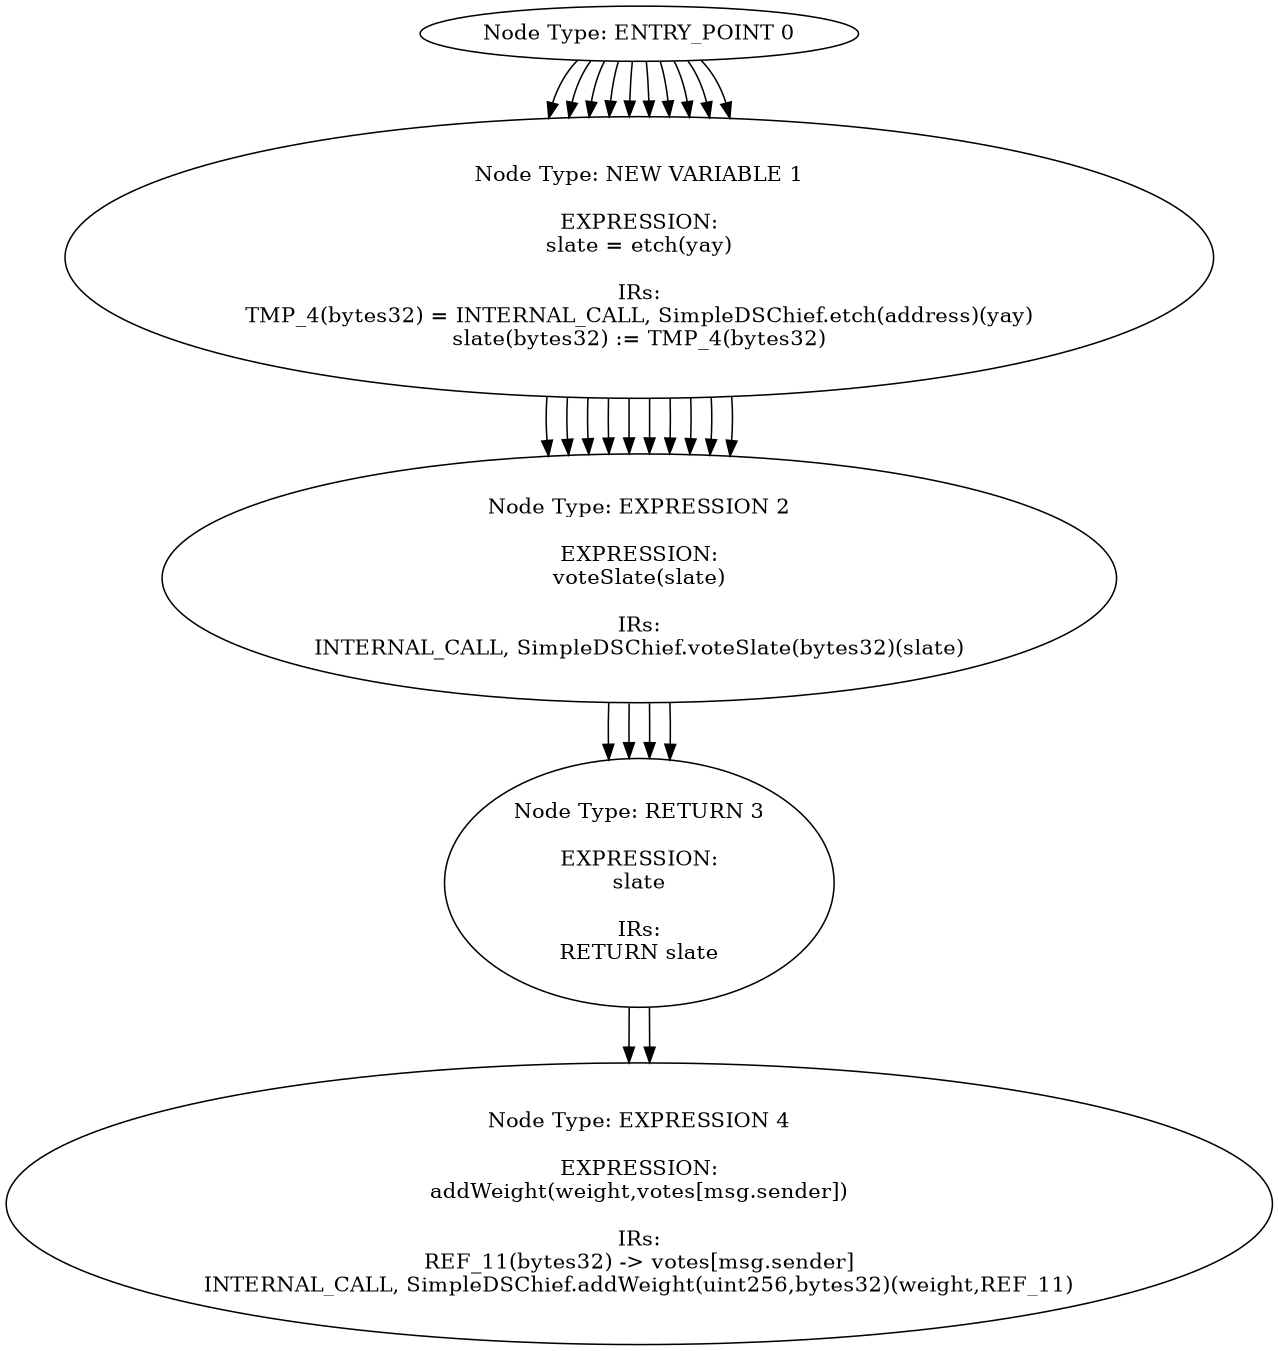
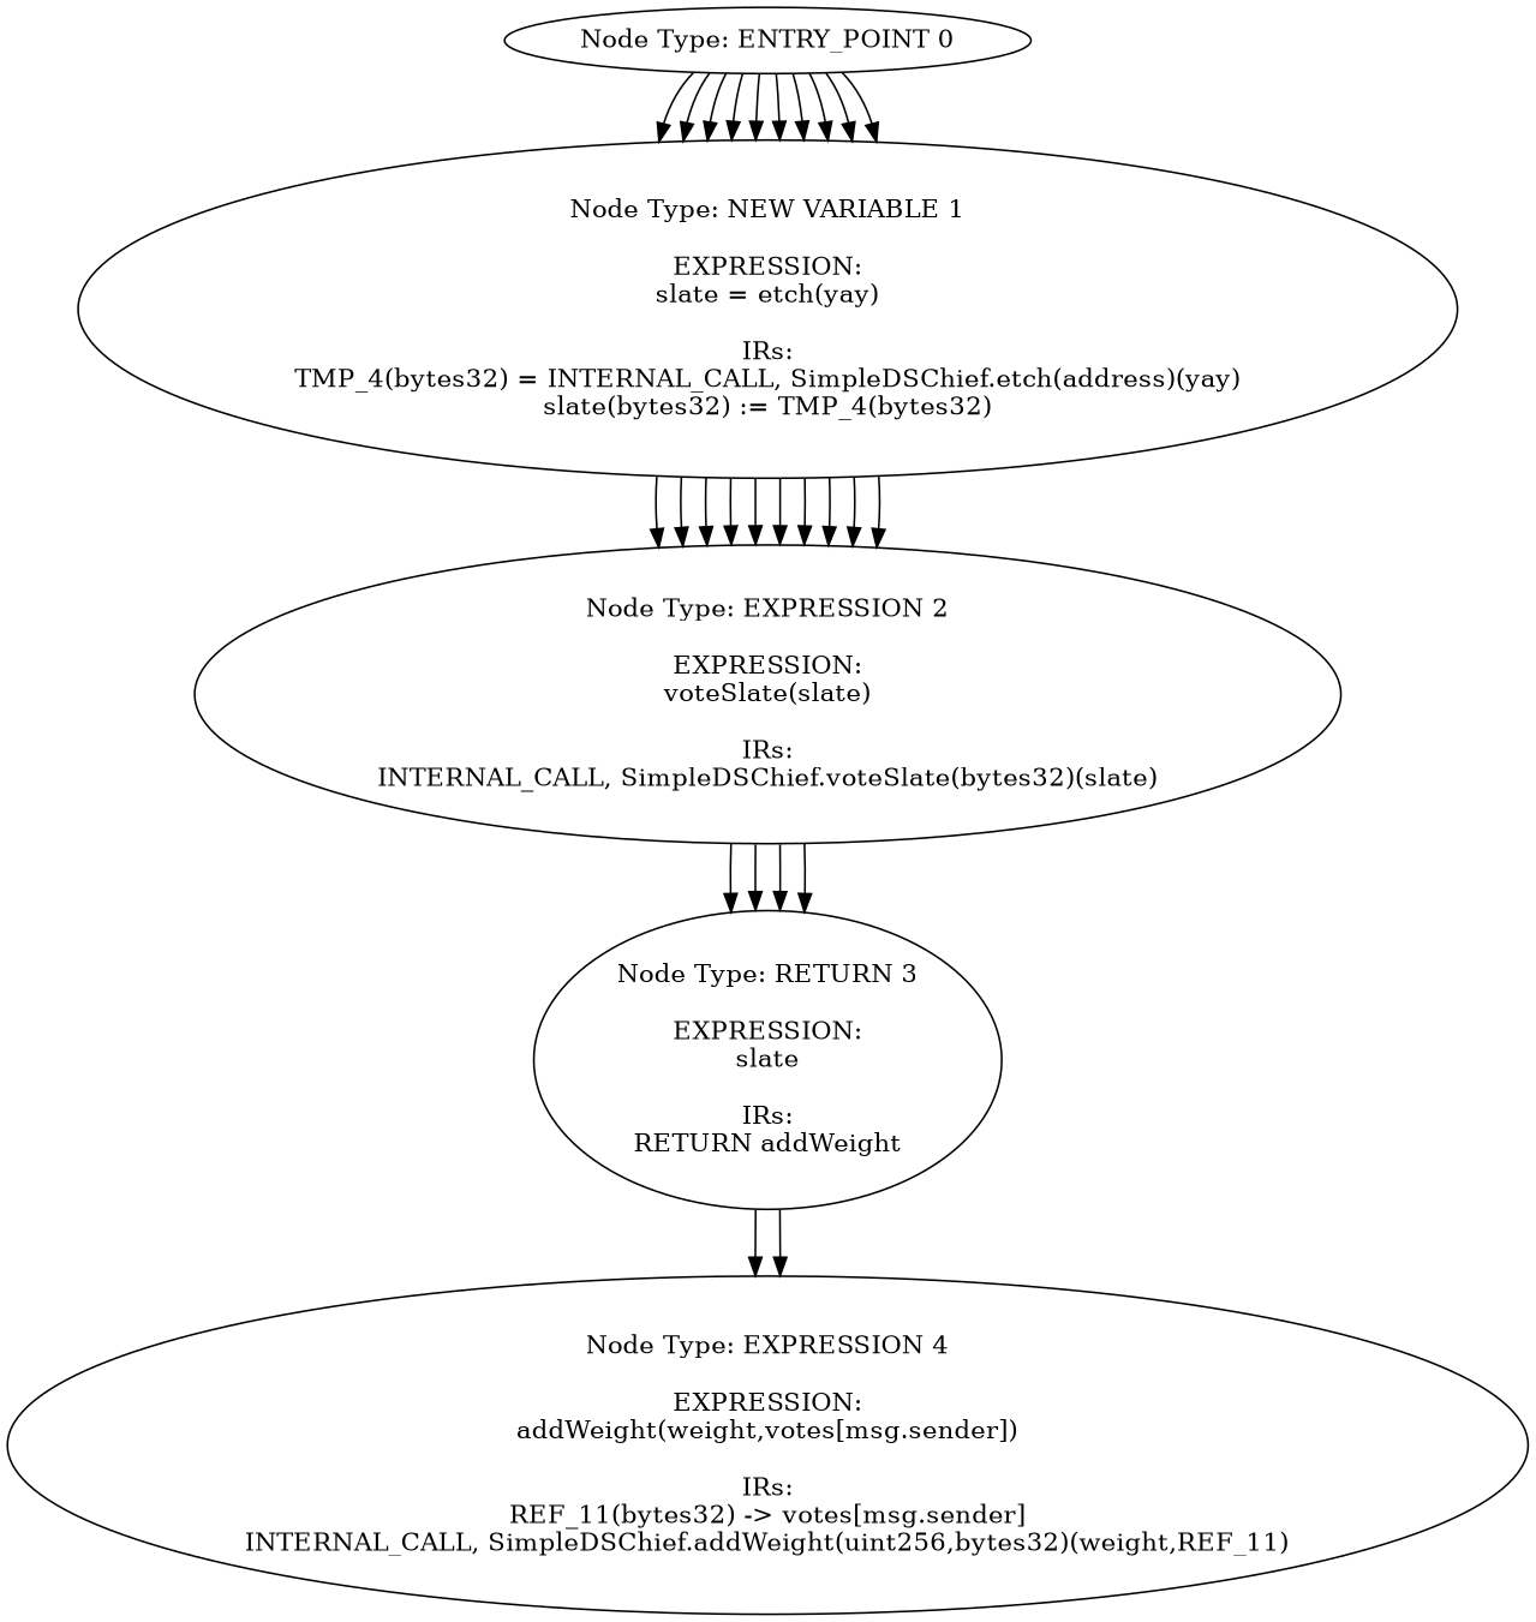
  digraph {
    n1 [label="Node Type: ENTRY_POINT 0\n"]
    n2 [label="Node Type: NEW VARIABLE 1\n\nEXPRESSION:\nslate = etch(yay)\n\nIRs:\nTMP_4(bytes32) = INTERNAL_CALL, SimpleDSChief.etch(address)(yay)\nslate(bytes32) := TMP_4(bytes32)"]
    n3 [label="Node Type: EXPRESSION 2\n\nEXPRESSION:\nvoteSlate(slate)\n\nIRs:\nINTERNAL_CALL, SimpleDSChief.voteSlate(bytes32)(slate)"]
-   n4 [label="Node Type: RETURN 3\n\nEXPRESSION:\nslate\n\nIRs:\nRETURN slate"]
+   n4 [label="Node Type: RETURN 3\n\nEXPRESSION:\nslate\n\nIRs:\nRETURN addWeight"]
    n5 [label="Node Type: EXPRESSION 4\n\nEXPRESSION:\naddWeight(weight,votes[msg.sender])\n\nIRs:\nREF_11(bytes32) -> votes[msg.sender]\nINTERNAL_CALL, SimpleDSChief.addWeight(uint256,bytes32)(weight,REF_11)"]
    n1 -> n2
    n1 -> n2
    n1 -> n2
    n1 -> n2
    n1 -> n2
    n1 -> n2
    n1 -> n2
    n1 -> n2
    n1 -> n2
    n1 -> n2
    n2 -> n3
    n2 -> n3
    n2 -> n3
    n2 -> n3
    n2 -> n3
    n2 -> n3
    n2 -> n3
    n2 -> n3
    n2 -> n3
    n2 -> n3
    n3 -> n4
    n3 -> n4
    n3 -> n4
    n3 -> n4
    n4 -> n5
    n4 -> n5
  }
